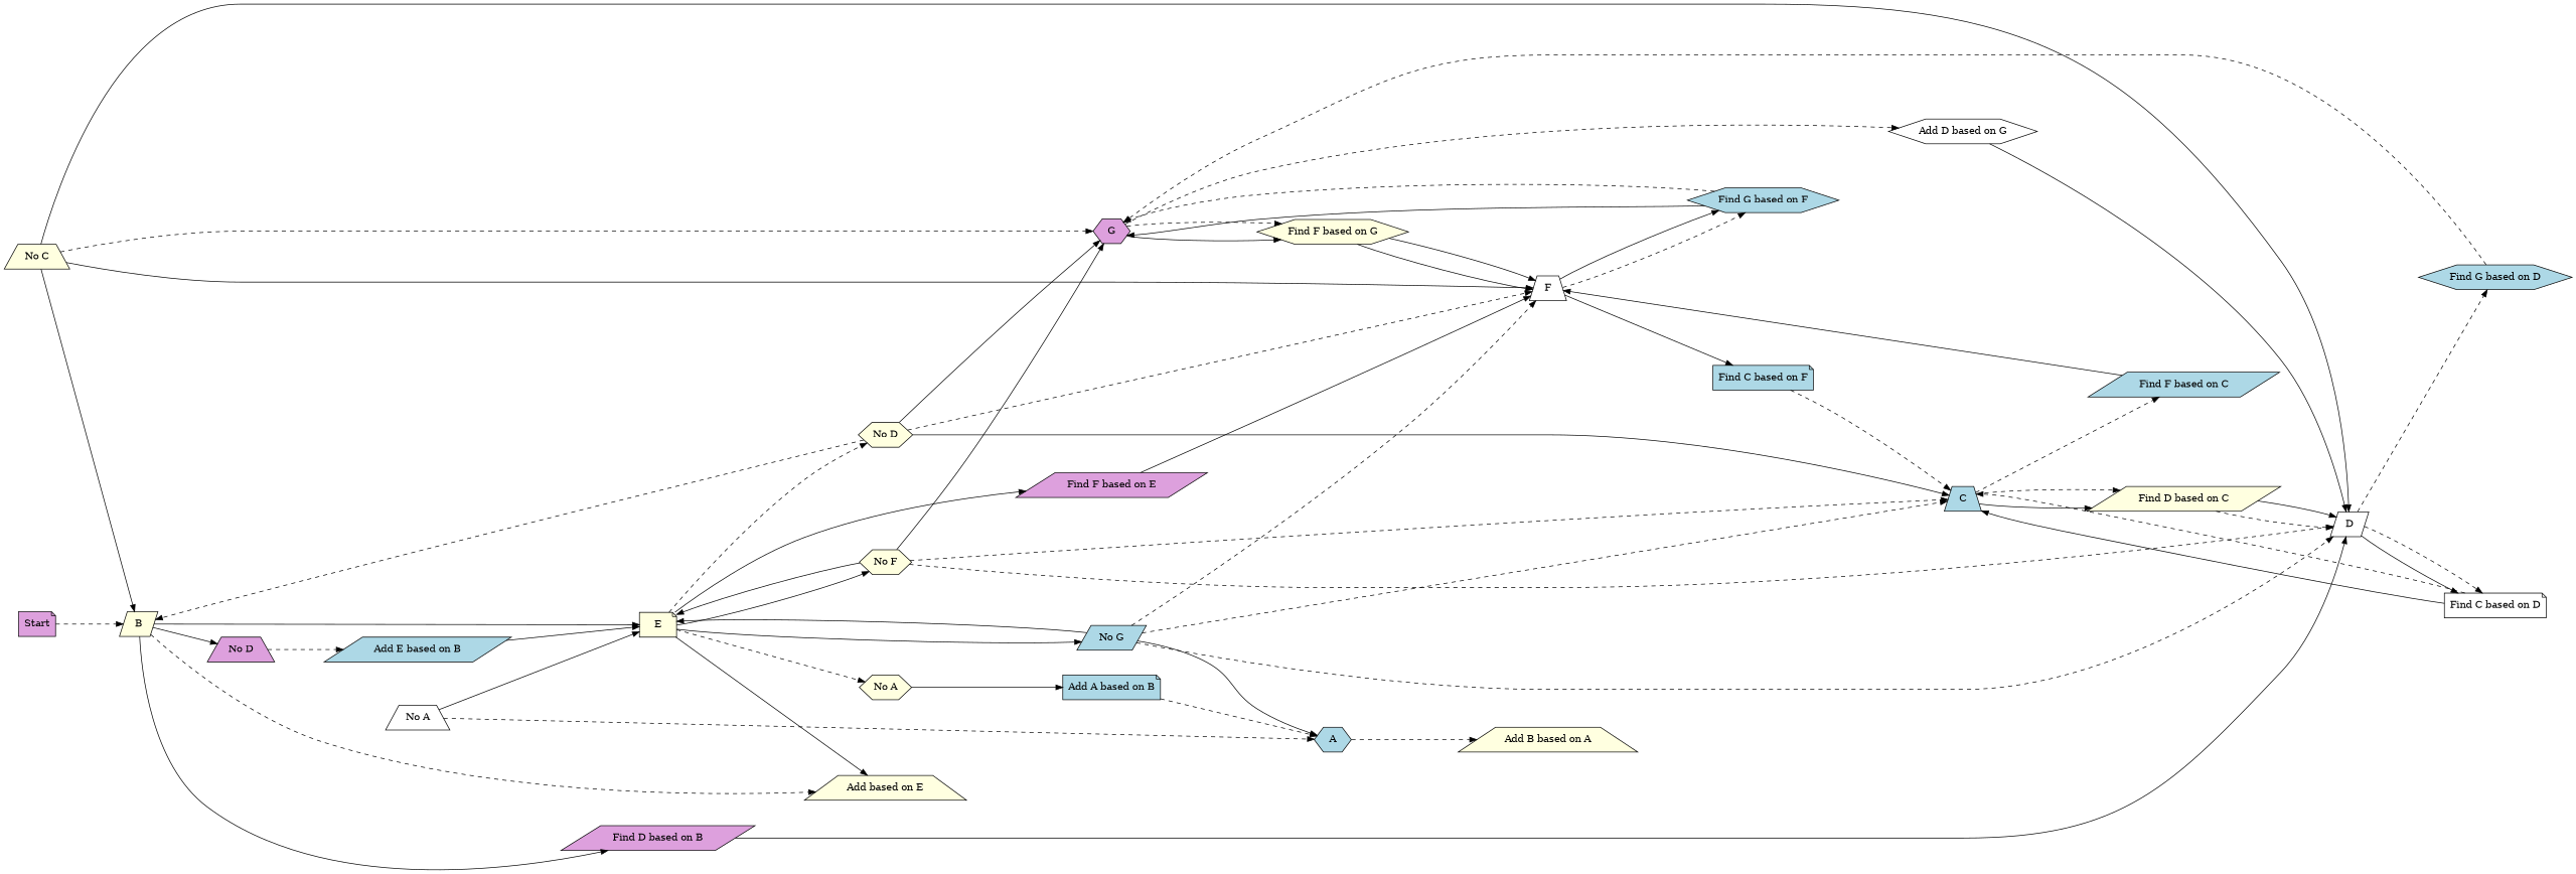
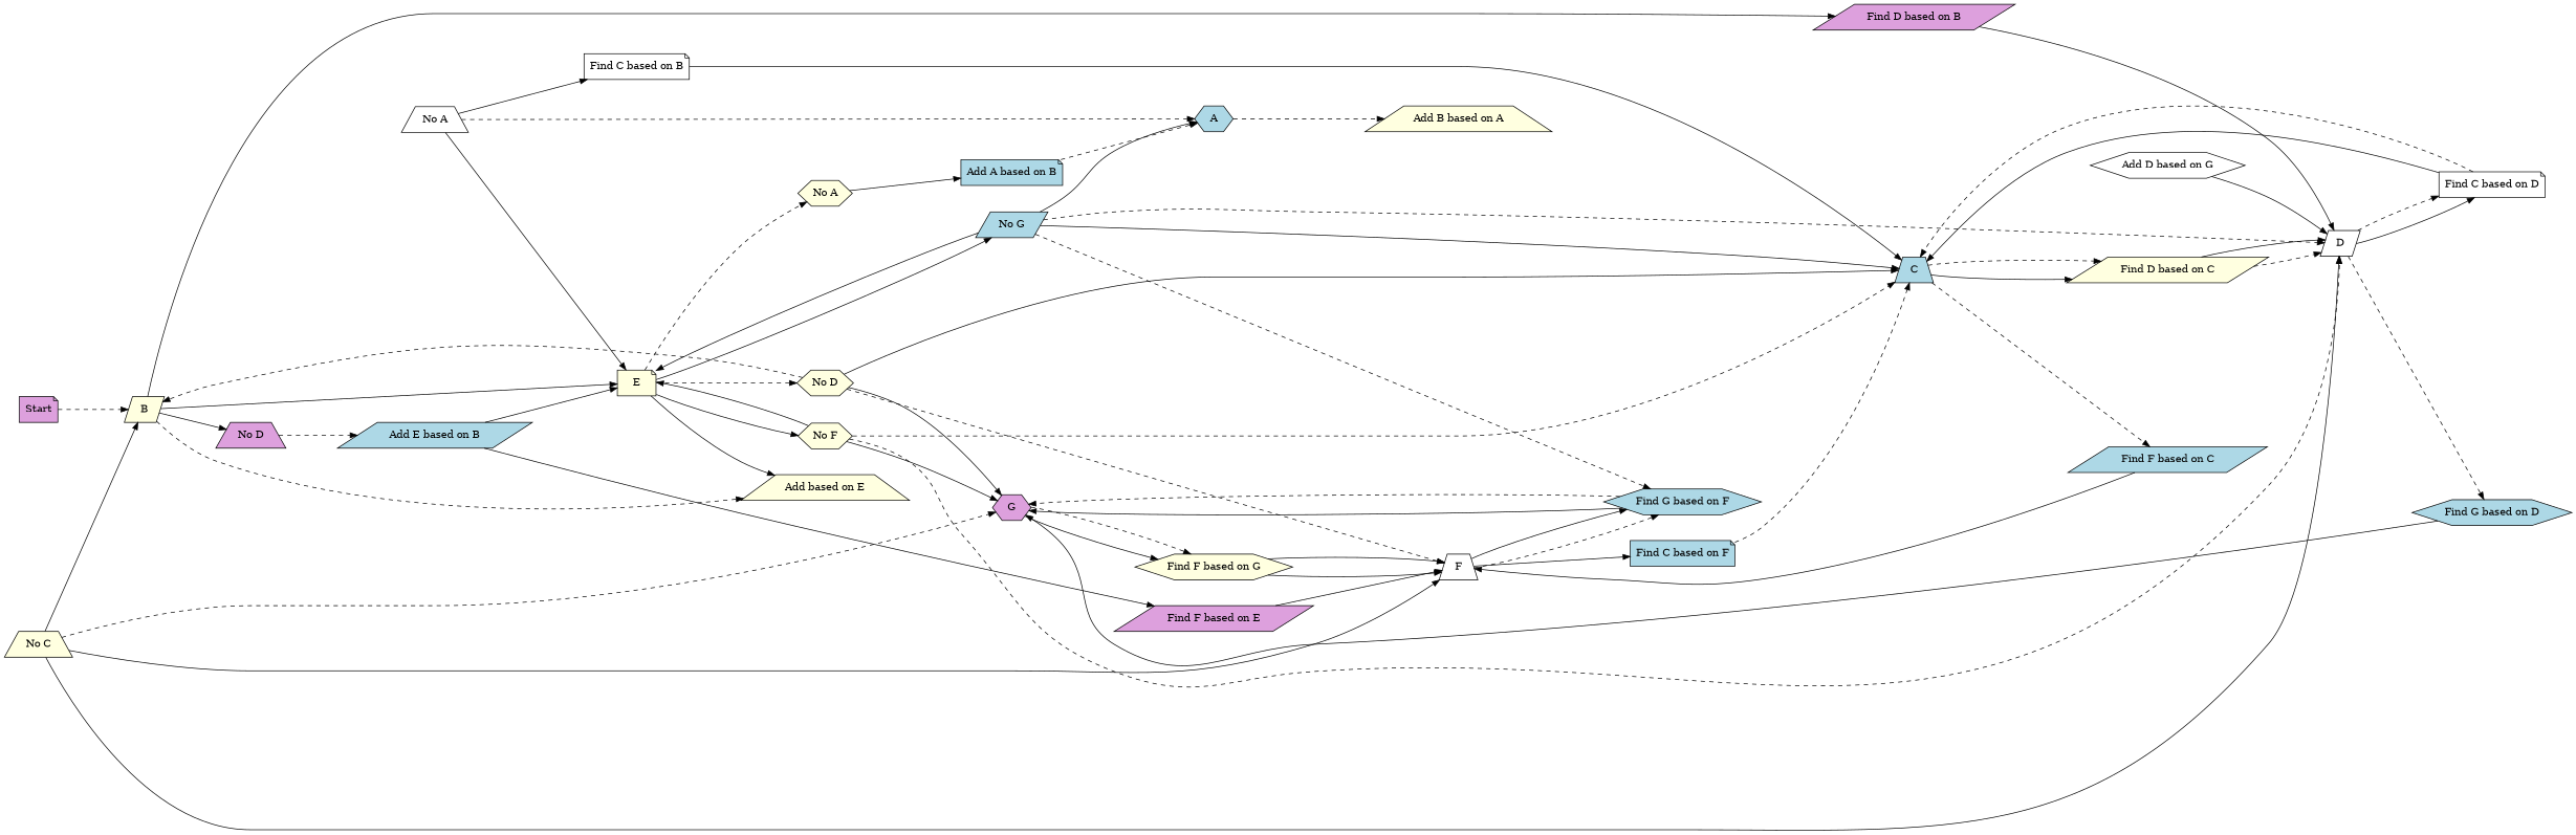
  digraph {
    nodesep=0.5
    rankdir=LR
    ranksep=1.0
    node [fillcolor=lightyellow shape=hexagon style=filled]
    edge [style=solid]
    n1 [fillcolor=plum label=Start shape=note]
    n2 [label=B shape=parallelogram]
    n3 [label=E shape=note]
    n4 [fillcolor=plum label="No D" shape=trapezium]
    n5 [fillcolor=plum label="Find D based on B" shape=parallelogram]
    n6 [label="Add based on E" shape=trapezium]
    n7 [fillcolor=lightblue label=A]
    n8 [label="Add B based on A" shape=trapezium]
    n9 [label="No A"]
    n10 [label="No D"]
    n11 [label="No F"]
    n12 [fillcolor=plum label="Find F based on E" shape=parallelogram]
    "No G" [fillcolor=lightblue shape=parallelogram]
    n14 [fillcolor=lightblue label="Add E based on B" shape=parallelogram]
    n15 [fillcolor=white label=D shape=parallelogram]
    n16 [fillcolor=lightblue label=C shape=trapezium]
    n17 [label="Find D based on C" shape=parallelogram]
    n18 [fillcolor=lightblue label="Find F based on C" shape=parallelogram]
    n19 [fillcolor=white label=F shape=trapezium]
    n20 [fillcolor=white label="Find C based on D" shape=note]
    n21 [fillcolor=lightblue label="Find G based on D"]
    n22 [fillcolor=plum label=G]
    n23 [fillcolor=lightblue label="Add A based on B" shape=note]
    n24 [label="No C" shape=trapezium]
    n25 [fillcolor=lightblue label="Find C based on F" shape=note]
    n26 [fillcolor=lightblue label="Find G based on F"]
    n27 [label="Find F based on G"]
    n28 [fillcolor=white label="Add D based on G"]
    n29 [fillcolor=white label="No A" shape=trapezium]
+   n30 [fillcolor=white label="Find C based on B" shape=note]
    n1 -> n2 [style=dashed]
    n2 -> n3
    n2 -> n4
    n2 -> n5
    n2 -> n6 [style=dashed]
    n3 -> n6
    n3 -> n9 [style=dashed]
    n3 -> n10 [style=dashed]
    n3 -> n11
-   n3 -> n12
+   n14 -> n12
    n3 -> "No G"
    n4 -> n14 [style=dashed]
    n5 -> n15
    n7 -> n8 [style=dashed]
    n9 -> n23
    n10 -> n2 [style=dashed]
    n10 -> n16
    n10 -> n19 [style=dashed]
    n10 -> n22
    n11 -> n3
    n11 -> n15 [style=dashed]
    n11 -> n16 [style=dashed]
    n11 -> n22
    n12 -> n19
    "No G" -> n3
    "No G" -> n7
    "No G" -> n15 [style=dashed]
-   "No G" -> n16 [style=dashed]
-   "No G" -> n19 [style=dashed]
+   "No G" -> n16
+   "No G" -> n26 [style=dashed]
    n14 -> n3
    n15 -> n20
    n15 -> n20 [style=dashed]
    n15 -> n21 [style=dashed]
    n16 -> n17
    n16 -> n17 [style=dashed]
    n16 -> n18 [style=dashed]
    n17 -> n15 [style=dashed]
    n17 -> n15
    n18 -> n19
    n19 -> n25
    n19 -> n26 [style=dashed]
    n19 -> n26
    n20 -> n16
    n20 -> n16 [style=dashed]
-   n21 -> n22 [style=dashed]
+   n21 -> n22
    n22 -> n27
    n22 -> n27 [style=dashed]
-   n22 -> n28 [style=dashed]
    n23 -> n7 [style=dashed]
    n24 -> n2
    n24 -> n15
    n24 -> n19
    n24 -> n22 [style=dashed]
    n25 -> n16 [style=dashed]
    n26 -> n22
    n26 -> n22 [style=dashed]
    n27 -> n19
    n27 -> n19
    n28 -> n15
    n29 -> n3
    n29 -> n7 [style=dashed]
+   n29 -> n30
+   n30 -> n16
  }
